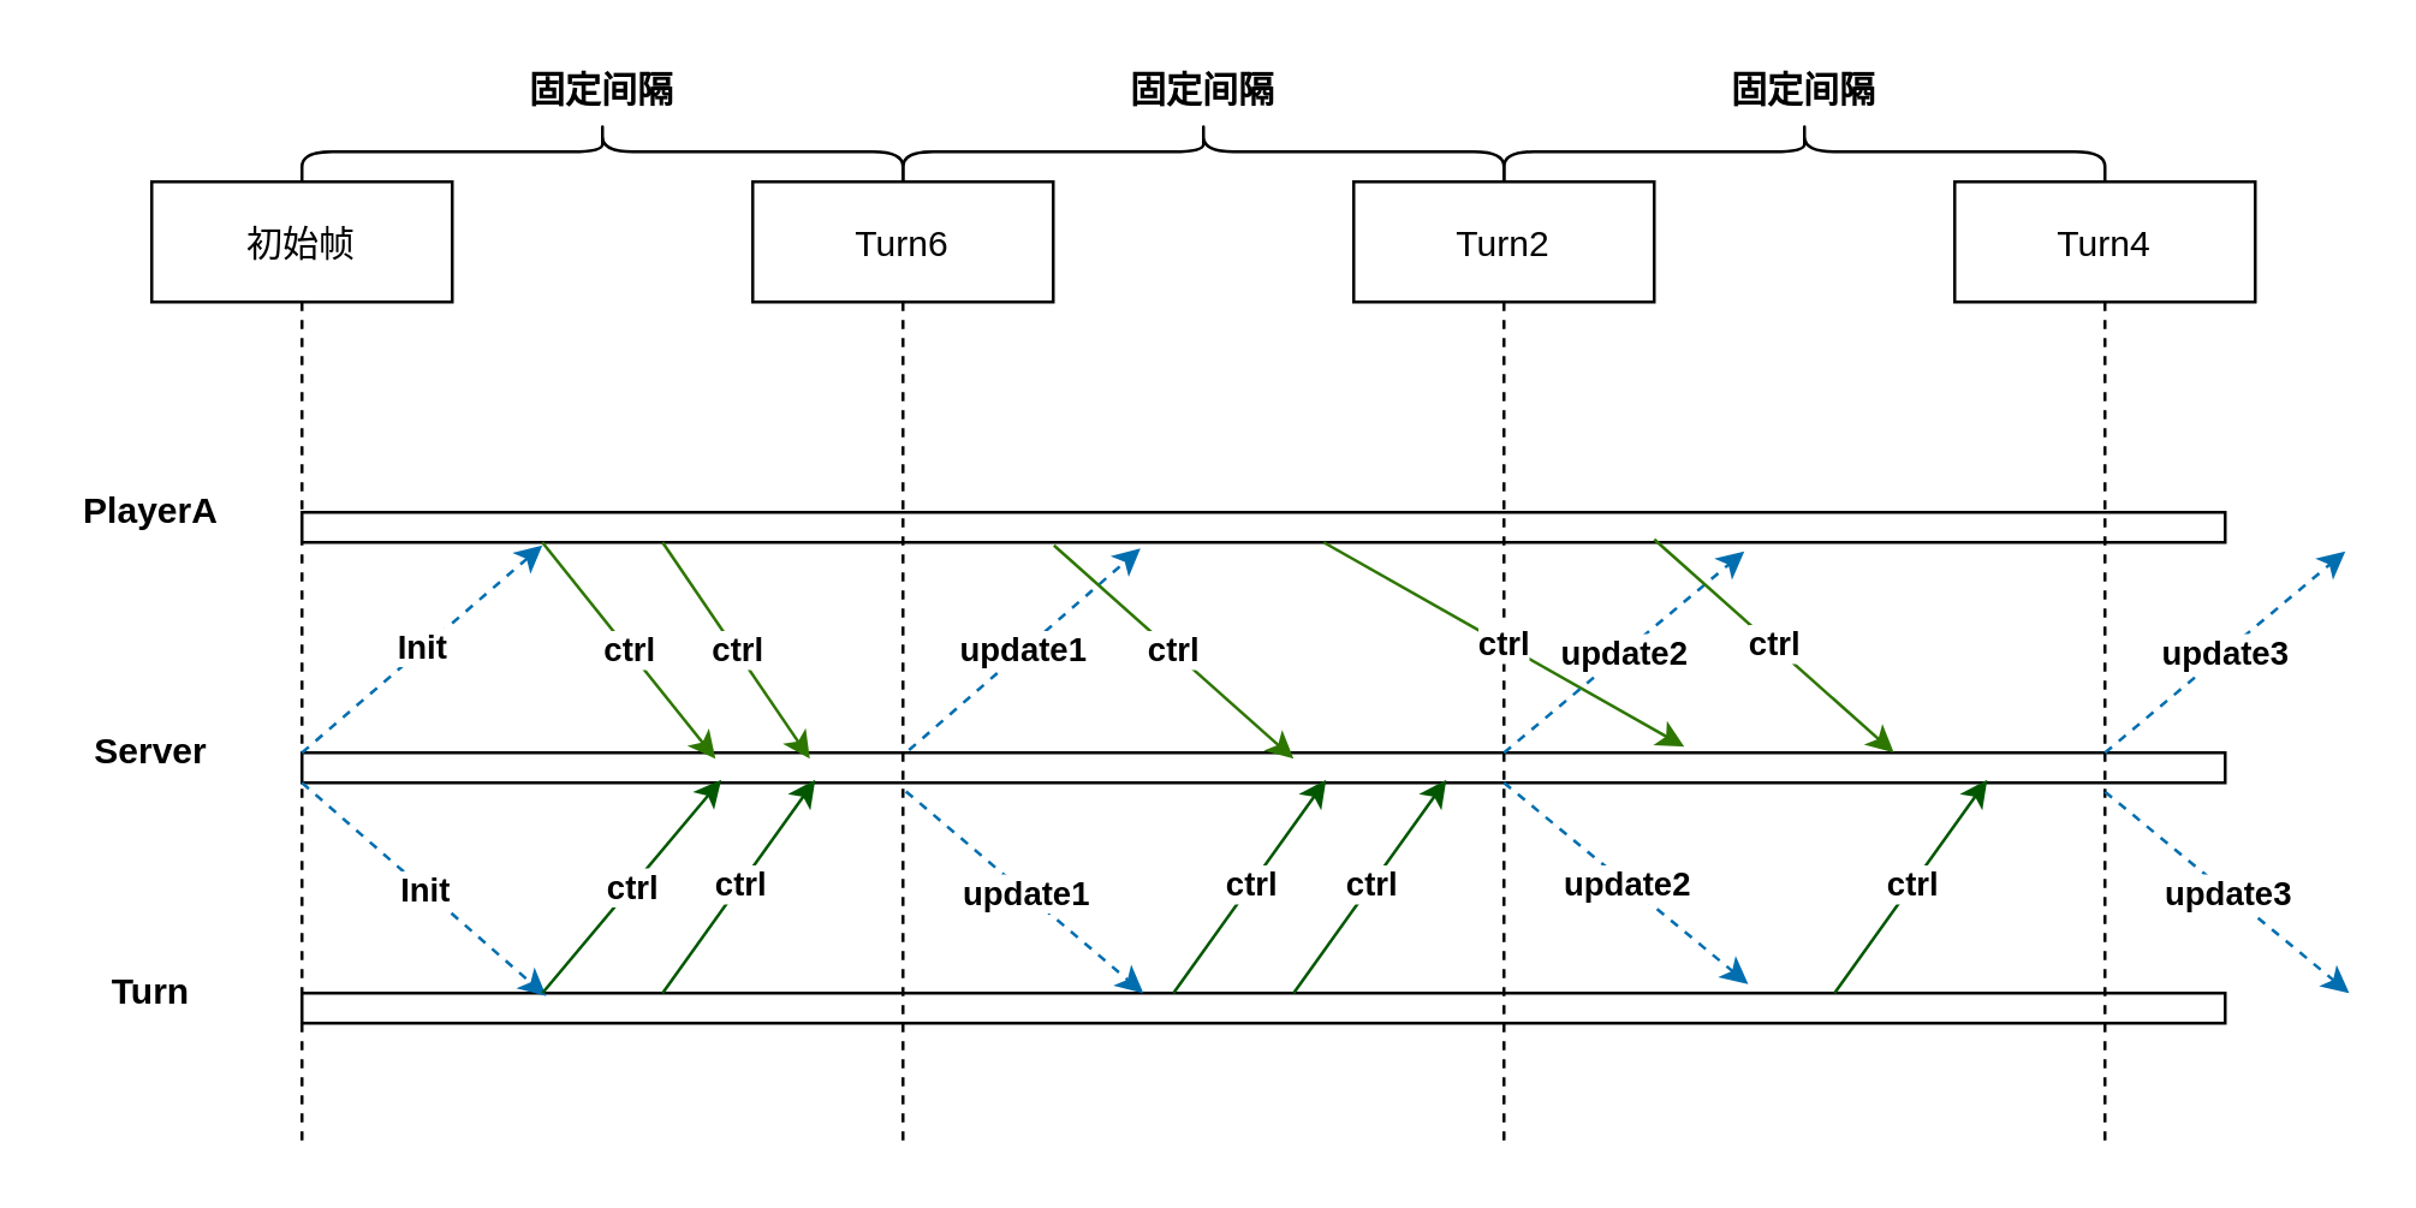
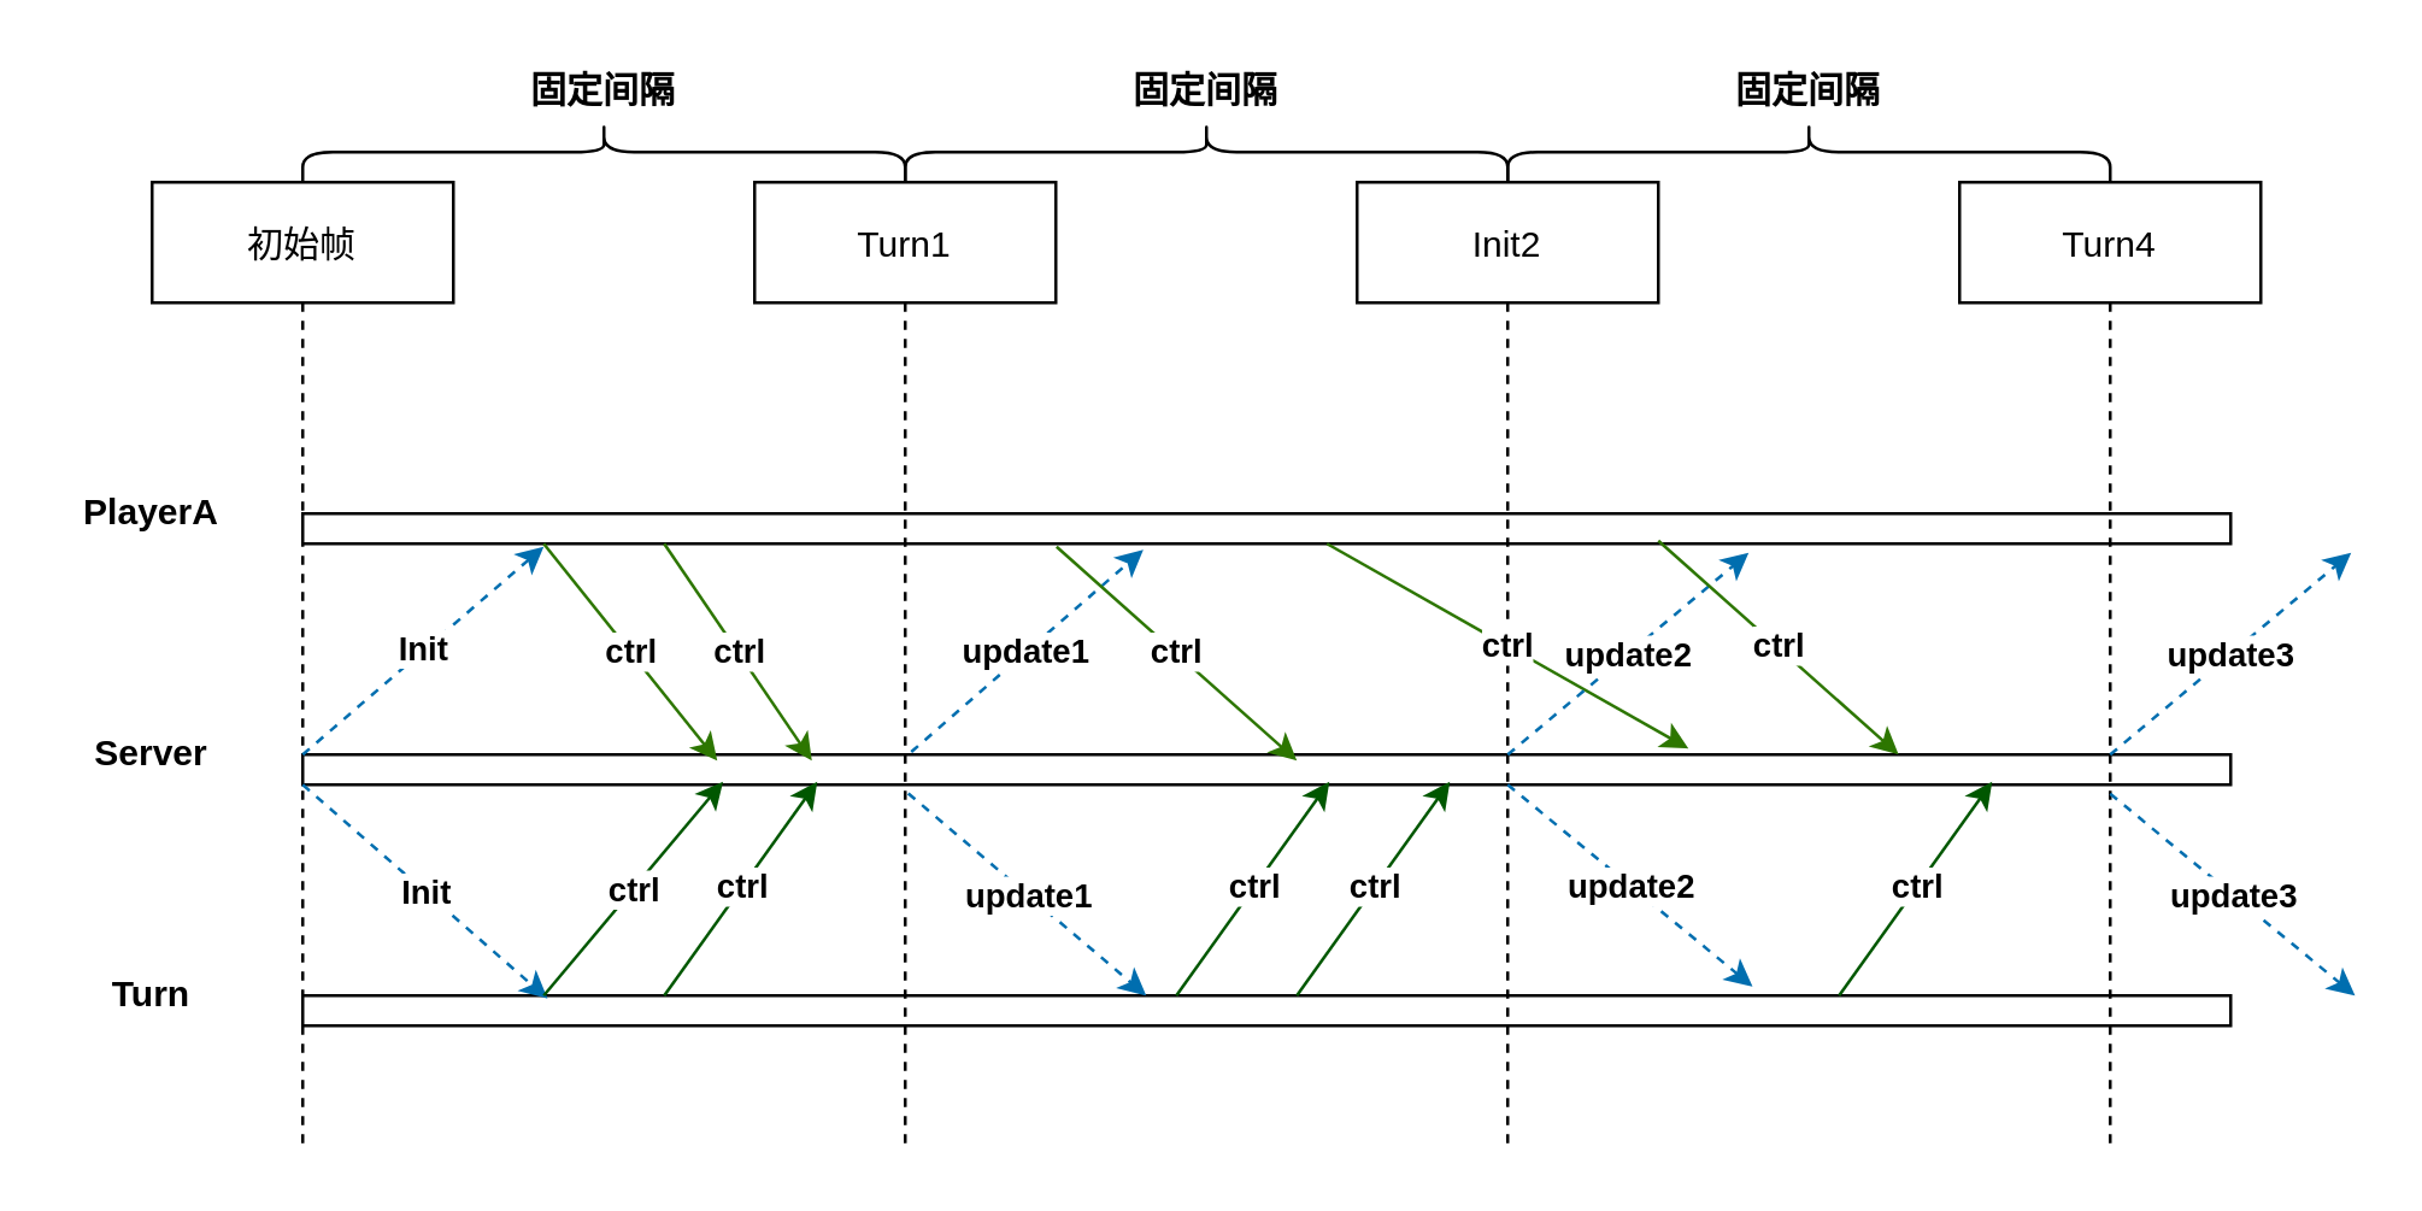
  <mxCell id="0" />
  <mxCell id="1" parent="0" />
  <mxCell id="2" value="初始帧" style="shape=umlLifeline;perimeter=lifelinePerimeter;container=1;collapsible=0;recursiveResize=0;rounded=0;shadow=0;strokeWidth=1;" parent="1" vertex="1"><mxGeometry x="50" y="60" width="100" height="320" as="geometry" /></mxCell>
  <mxCell id="3" value="" style="points=[];perimeter=orthogonalPerimeter;rounded=0;shadow=0;strokeWidth=1;direction=south;" parent="1" vertex="1"><mxGeometry x="100" y="170" width="640" height="10" as="geometry" /></mxCell>
  <mxCell id="4" value="" style="points=[];perimeter=orthogonalPerimeter;rounded=0;shadow=0;strokeWidth=1;direction=south;" vertex="1" parent="1"><mxGeometry x="100" y="330" width="640" height="10" as="geometry" /></mxCell>
  <mxCell id="5" value="" style="points=[];perimeter=orthogonalPerimeter;rounded=0;shadow=0;strokeWidth=1;direction=south;" vertex="1" parent="1"><mxGeometry x="100" y="250" width="640" height="10" as="geometry" /></mxCell>
  <mxCell id="6" value="PlayerA" style="text;html=1;strokeColor=none;fillColor=none;align=center;verticalAlign=middle;whiteSpace=wrap;rounded=0;fontStyle=1" vertex="1" parent="1"><mxGeometry x="20" y="160" width="60" height="20" as="geometry" /></mxCell>
  <mxCell id="7" value="Turn" style="text;html=1;strokeColor=none;fillColor=none;align=center;verticalAlign=middle;whiteSpace=wrap;rounded=0;fontStyle=1" vertex="1" parent="1"><mxGeometry x="20" y="320" width="60" height="20" as="geometry" /></mxCell>
  <mxCell id="8" value="Server" style="text;html=1;strokeColor=none;fillColor=none;align=center;verticalAlign=middle;whiteSpace=wrap;rounded=0;fontStyle=1" vertex="1" parent="1"><mxGeometry x="20" y="240" width="60" height="20" as="geometry" /></mxCell>
- <mxCell id="9" value="Turn6" style="shape=umlLifeline;perimeter=lifelinePerimeter;container=1;collapsible=0;recursiveResize=0;rounded=0;shadow=0;strokeWidth=1;" vertex="1" parent="1"><mxGeometry x="250" y="60" width="100" height="320" as="geometry" /></mxCell>
- <mxCell id="10" value="Turn2" style="shape=umlLifeline;perimeter=lifelinePerimeter;container=1;collapsible=0;recursiveResize=0;rounded=0;shadow=0;strokeWidth=1;" vertex="1" parent="1"><mxGeometry x="450" y="60" width="100" height="320" as="geometry" /></mxCell>
+ <mxCell id="9" value="Turn1" style="shape=umlLifeline;perimeter=lifelinePerimeter;container=1;collapsible=0;recursiveResize=0;rounded=0;shadow=0;strokeWidth=1;" vertex="1" parent="1"><mxGeometry x="250" y="60" width="100" height="320" as="geometry" /></mxCell>
+ <mxCell id="10" value="Init2" style="shape=umlLifeline;perimeter=lifelinePerimeter;container=1;collapsible=0;recursiveResize=0;rounded=0;shadow=0;strokeWidth=1;" vertex="1" parent="1"><mxGeometry x="450" y="60" width="100" height="320" as="geometry" /></mxCell>
  <mxCell id="11" value="Turn4" style="shape=umlLifeline;perimeter=lifelinePerimeter;container=1;collapsible=0;recursiveResize=0;rounded=0;shadow=0;strokeWidth=1;" vertex="1" parent="1"><mxGeometry x="650" y="60" width="100" height="320" as="geometry" /></mxCell>
  <mxCell id="12" value="Init" style="endArrow=classic;html=1;dashed=1;fontFamily=Helvetica;fontStyle=1;fillColor=#1ba1e2;strokeColor=#006EAF;" edge="1" parent="1"><mxGeometry width="50" height="50" relative="1" as="geometry"><mxPoint x="100" y="250" as="sourcePoint" /><mxPoint x="180" y="181" as="targetPoint" /></mxGeometry></mxCell>
  <mxCell id="13" value="Init" style="endArrow=classic;html=1;dashed=1;fontFamily=Helvetica;fontStyle=1;entryX=0.1;entryY=0.873;entryDx=0;entryDy=0;entryPerimeter=0;fillColor=#1ba1e2;strokeColor=#006EAF;" edge="1" parent="1" target="4"><mxGeometry width="50" height="50" relative="1" as="geometry"><mxPoint x="100" y="260" as="sourcePoint" /><mxPoint x="182.8" y="191" as="targetPoint" /></mxGeometry></mxCell>
  <mxCell id="14" value="ctrl" style="endArrow=classic;html=1;fontFamily=Helvetica;entryX=0.2;entryY=0.785;entryDx=0;entryDy=0;entryPerimeter=0;fontStyle=1;fillColor=#60a917;strokeColor=#2D7600;" edge="1" parent="1" target="5"><mxGeometry width="50" height="50" relative="1" as="geometry"><mxPoint x="180" y="180" as="sourcePoint" /><mxPoint x="230" y="190" as="targetPoint" /></mxGeometry></mxCell>
  <mxCell id="15" value="ctrl" style="endArrow=classic;html=1;fontFamily=Helvetica;entryX=0.2;entryY=0.785;entryDx=0;entryDy=0;entryPerimeter=0;fontStyle=1;fillColor=#60a917;strokeColor=#2D7600;" edge="1" parent="1"><mxGeometry width="50" height="50" relative="1" as="geometry"><mxPoint x="220" y="180" as="sourcePoint" /><mxPoint x="269" y="252" as="targetPoint" /></mxGeometry></mxCell>
  <mxCell id="16" value="ctrl" style="endArrow=classic;html=1;fontFamily=Helvetica;entryX=0.9;entryY=0.782;entryDx=0;entryDy=0;entryPerimeter=0;fontStyle=1;fillColor=#008a00;strokeColor=#005700;" edge="1" parent="1" target="5"><mxGeometry width="50" height="50" relative="1" as="geometry"><mxPoint x="180" y="330" as="sourcePoint" /><mxPoint x="239" y="402" as="targetPoint" /></mxGeometry></mxCell>
  <mxCell id="17" value="ctrl" style="endArrow=classic;html=1;fontFamily=Helvetica;entryX=0.9;entryY=0.782;entryDx=0;entryDy=0;entryPerimeter=0;fontStyle=1;fillColor=#008a00;strokeColor=#005700;" edge="1" parent="1"><mxGeometry width="50" height="50" relative="1" as="geometry"><mxPoint x="220" y="330" as="sourcePoint" /><mxPoint x="270.8" y="259" as="targetPoint" /></mxGeometry></mxCell>
  <mxCell id="18" value="update1" style="endArrow=classic;html=1;dashed=1;fontFamily=Helvetica;fontStyle=1;entryX=1.2;entryY=0.564;entryDx=0;entryDy=0;entryPerimeter=0;fillColor=#1ba1e2;strokeColor=#006EAF;exitX=0.52;exitY=0.591;exitDx=0;exitDy=0;exitPerimeter=0;" edge="1" parent="1" source="9" target="3"><mxGeometry width="50" height="50" relative="1" as="geometry"><mxPoint x="307" y="247" as="sourcePoint" /><mxPoint x="388" y="180" as="targetPoint" /></mxGeometry></mxCell>
  <mxCell id="19" value="update1&lt;br&gt;" style="endArrow=classic;html=1;dashed=1;fontFamily=Helvetica;fontStyle=1;exitX=0.51;exitY=0.634;exitDx=0;exitDy=0;exitPerimeter=0;fillColor=#1ba1e2;strokeColor=#006EAF;" edge="1" parent="1" source="9"><mxGeometry width="50" height="50" relative="1" as="geometry"><mxPoint x="310" y="270" as="sourcePoint" /><mxPoint x="380" y="330" as="targetPoint" /></mxGeometry></mxCell>
  <mxCell id="20" value="ctrl" style="endArrow=classic;html=1;fontFamily=Helvetica;entryX=0.9;entryY=0.782;entryDx=0;entryDy=0;entryPerimeter=0;fontStyle=1;fillColor=#008a00;strokeColor=#005700;" edge="1" parent="1"><mxGeometry width="50" height="50" relative="1" as="geometry"><mxPoint x="390" y="330" as="sourcePoint" /><mxPoint x="440.8" y="259" as="targetPoint" /></mxGeometry></mxCell>
  <mxCell id="21" value="ctrl" style="endArrow=classic;html=1;fontFamily=Helvetica;entryX=0.9;entryY=0.782;entryDx=0;entryDy=0;entryPerimeter=0;fontStyle=1;fillColor=#008a00;strokeColor=#005700;" edge="1" parent="1"><mxGeometry width="50" height="50" relative="1" as="geometry"><mxPoint x="430" y="330" as="sourcePoint" /><mxPoint x="480.8" y="259" as="targetPoint" /></mxGeometry></mxCell>
  <mxCell id="22" value="ctrl" style="endArrow=classic;html=1;fontFamily=Helvetica;entryX=0.2;entryY=0.785;entryDx=0;entryDy=0;entryPerimeter=0;fontStyle=1;exitX=1.1;exitY=0.609;exitDx=0;exitDy=0;exitPerimeter=0;fillColor=#60a917;strokeColor=#2D7600;" edge="1" parent="1" source="3"><mxGeometry width="50" height="50" relative="1" as="geometry"><mxPoint x="381" y="180" as="sourcePoint" /><mxPoint x="430" y="252" as="targetPoint" /></mxGeometry></mxCell>
  <mxCell id="23" value="ctrl" style="endArrow=classic;html=1;fontFamily=Helvetica;fontStyle=1;fillColor=#60a917;strokeColor=#2D7600;" edge="1" parent="1"><mxGeometry width="50" height="50" relative="1" as="geometry"><mxPoint x="440" y="180" as="sourcePoint" /><mxPoint x="560" y="248" as="targetPoint" /></mxGeometry></mxCell>
  <mxCell id="24" value="update2" style="endArrow=classic;html=1;dashed=1;fontFamily=Helvetica;fontStyle=1;entryX=1.3;entryY=0.25;entryDx=0;entryDy=0;entryPerimeter=0;fillColor=#1ba1e2;strokeColor=#006EAF;" edge="1" parent="1" target="3"><mxGeometry width="50" height="50" relative="1" as="geometry"><mxPoint x="500" y="250" as="sourcePoint" /><mxPoint x="575" y="184" as="targetPoint" /></mxGeometry></mxCell>
  <mxCell id="25" value="update2" style="endArrow=classic;html=1;dashed=1;fontFamily=Helvetica;fontStyle=1;entryX=-0.3;entryY=0.248;entryDx=0;entryDy=0;entryPerimeter=0;exitX=0.51;exitY=0.634;exitDx=0;exitDy=0;exitPerimeter=0;fillColor=#1ba1e2;strokeColor=#006EAF;" edge="1" parent="1" target="4"><mxGeometry width="50" height="50" relative="1" as="geometry"><mxPoint x="500" y="260" as="sourcePoint" /><mxPoint x="599.8" y="324.12" as="targetPoint" /></mxGeometry></mxCell>
  <mxCell id="26" value="update3" style="endArrow=classic;html=1;dashed=1;fontFamily=Helvetica;fontStyle=1;entryX=1.3;entryY=0.25;entryDx=0;entryDy=0;entryPerimeter=0;fillColor=#1ba1e2;strokeColor=#006EAF;" edge="1" parent="1"><mxGeometry width="50" height="50" relative="1" as="geometry"><mxPoint x="700" y="250" as="sourcePoint" /><mxPoint x="780" y="183" as="targetPoint" /></mxGeometry></mxCell>
  <mxCell id="27" value="update3" style="endArrow=classic;html=1;dashed=1;fontFamily=Helvetica;fontStyle=1;entryX=-0.3;entryY=0.248;entryDx=0;entryDy=0;entryPerimeter=0;exitX=0.51;exitY=0.634;exitDx=0;exitDy=0;exitPerimeter=0;fillColor=#1ba1e2;strokeColor=#006EAF;" edge="1" parent="1"><mxGeometry width="50" height="50" relative="1" as="geometry"><mxPoint x="700" y="263" as="sourcePoint" /><mxPoint x="781.28" y="330" as="targetPoint" /></mxGeometry></mxCell>
  <mxCell id="28" value="ctrl" style="endArrow=classic;html=1;fontFamily=Helvetica;entryX=0.2;entryY=0.785;entryDx=0;entryDy=0;entryPerimeter=0;fontStyle=1;exitX=1.1;exitY=0.609;exitDx=0;exitDy=0;exitPerimeter=0;fillColor=#60a917;strokeColor=#2D7600;" edge="1" parent="1"><mxGeometry width="50" height="50" relative="1" as="geometry"><mxPoint x="550" y="179" as="sourcePoint" /><mxPoint x="629.76" y="250" as="targetPoint" /></mxGeometry></mxCell>
  <mxCell id="29" value="ctrl" style="endArrow=classic;html=1;fontFamily=Helvetica;entryX=0.9;entryY=0.782;entryDx=0;entryDy=0;entryPerimeter=0;fontStyle=1;fillColor=#008a00;strokeColor=#005700;" edge="1" parent="1"><mxGeometry width="50" height="50" relative="1" as="geometry"><mxPoint x="610" y="330" as="sourcePoint" /><mxPoint x="660.8" y="259" as="targetPoint" /></mxGeometry></mxCell>
  <mxCell id="30" value="" style="shape=curlyBracket;whiteSpace=wrap;html=1;rounded=1;fontFamily=Helvetica;direction=south;" vertex="1" parent="1"><mxGeometry x="100" y="40" width="200" height="20" as="geometry" /></mxCell>
  <mxCell id="31" value="" style="shape=curlyBracket;whiteSpace=wrap;html=1;rounded=1;fontFamily=Helvetica;direction=south;" vertex="1" parent="1"><mxGeometry x="300" y="40" width="200" height="20" as="geometry" /></mxCell>
  <mxCell id="32" value="" style="shape=curlyBracket;whiteSpace=wrap;html=1;rounded=1;fontFamily=Helvetica;direction=south;" vertex="1" parent="1"><mxGeometry x="500" y="40" width="200" height="20" as="geometry" /></mxCell>
  <mxCell id="33" value="固定间隔" style="text;html=1;strokeColor=none;fillColor=none;align=center;verticalAlign=middle;whiteSpace=wrap;rounded=0;fontFamily=Helvetica;fontStyle=1" vertex="1" parent="1"><mxGeometry x="170" y="20" width="60" height="20" as="geometry" /></mxCell>
  <mxCell id="34" value="固定间隔" style="text;html=1;strokeColor=none;fillColor=none;align=center;verticalAlign=middle;whiteSpace=wrap;rounded=0;fontFamily=Helvetica;fontStyle=1" vertex="1" parent="1"><mxGeometry x="370" y="20" width="60" height="20" as="geometry" /></mxCell>
  <mxCell id="35" value="固定间隔" style="text;html=1;strokeColor=none;fillColor=none;align=center;verticalAlign=middle;whiteSpace=wrap;rounded=0;fontFamily=Helvetica;fontStyle=1" vertex="1" parent="1"><mxGeometry x="570" y="20" width="60" height="20" as="geometry" /></mxCell>
